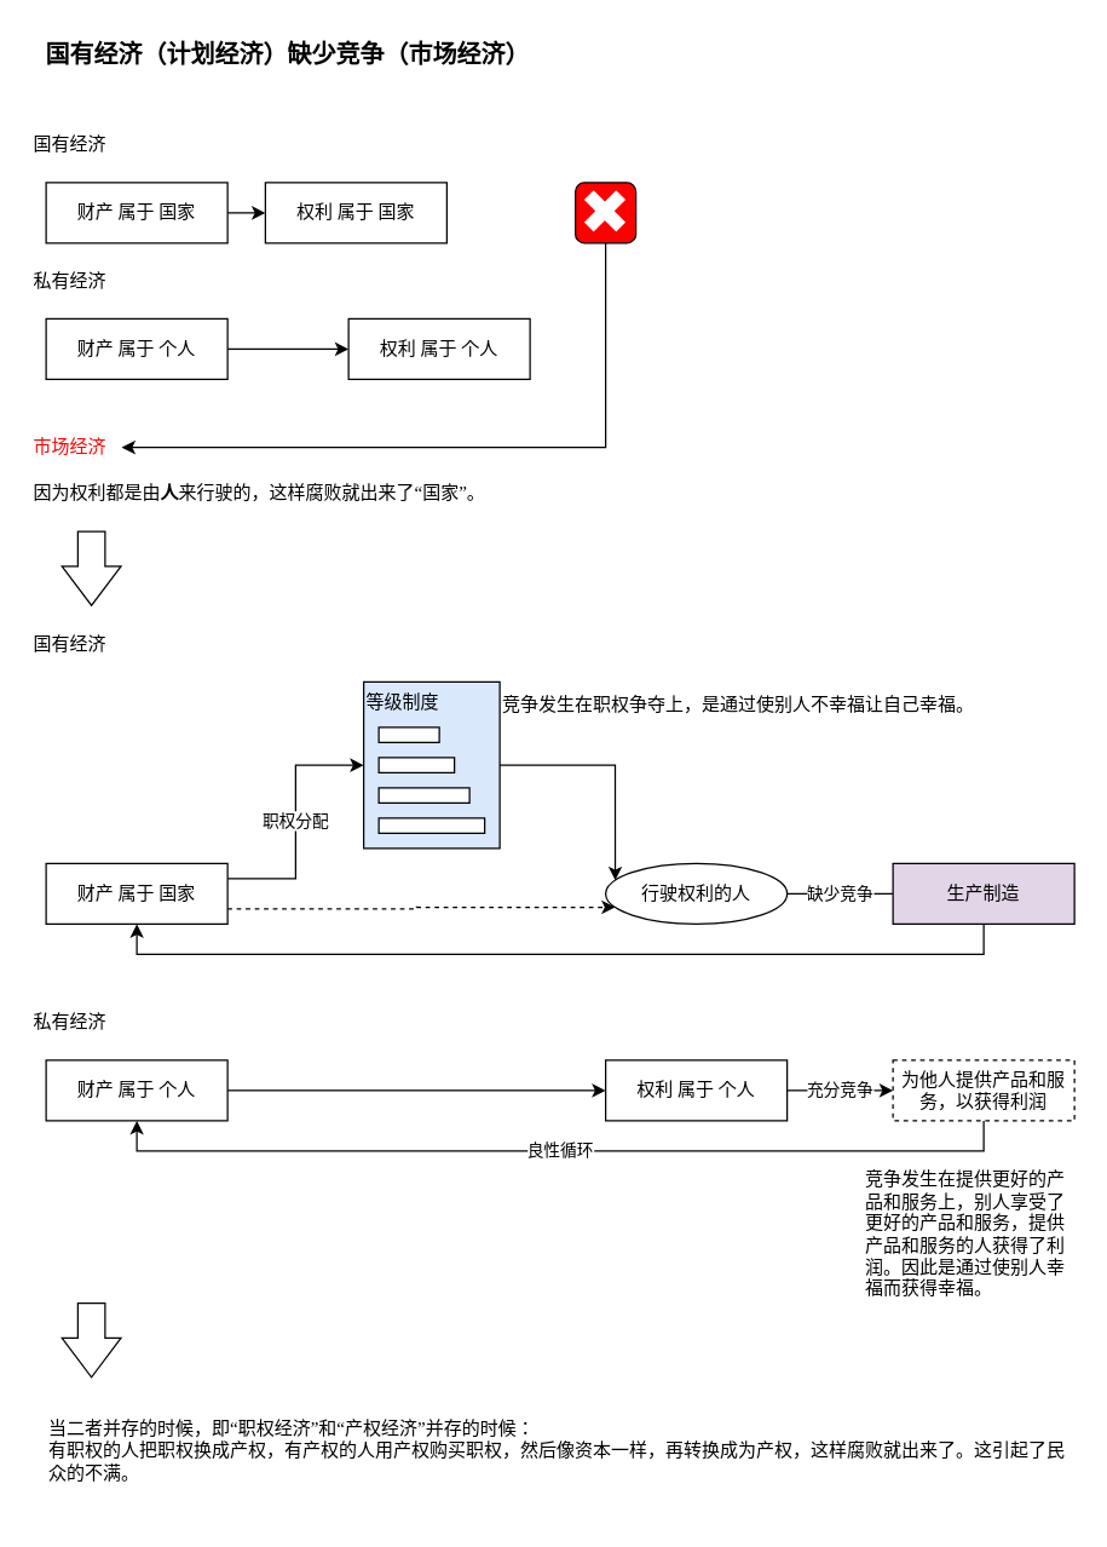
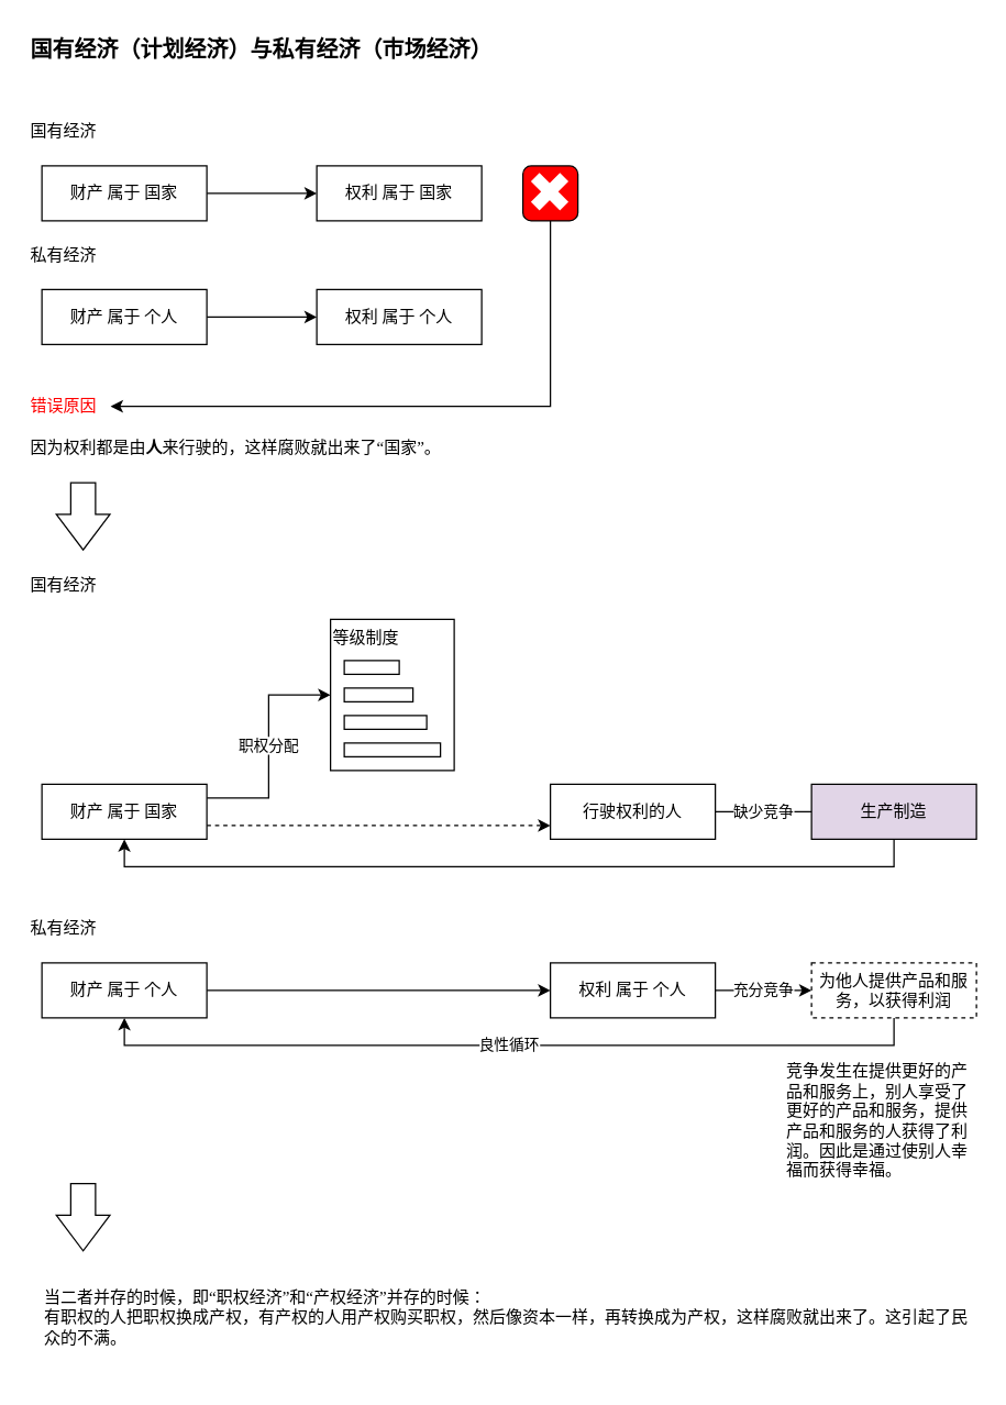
  <mxCell id="0" />
  <mxCell id="1" parent="0" />
- <mxCell id="2" style="edgeStyle=orthogonalEdgeStyle;rounded=0;orthogonalLoop=1;jettySize=auto;html=1;exitX=1;exitY=0.5;exitDx=0;exitDy=0;entryX=0;entryY=0.25;entryDx=0;entryDy=0;" edge="1" parent="1" source="3" target="31"><mxGeometry relative="1" as="geometry" /></mxCell>
- <mxCell id="3" value="等级制度" style="rounded=0;whiteSpace=wrap;html=1;fontFamily=思源宋体;align=left;verticalAlign=top;fillColor=#dae8fc;" vertex="1" parent="1"><mxGeometry x="240" y="450" width="90" height="110" as="geometry" /></mxCell>
- <mxCell id="4" value="&lt;font style=&quot;font-size: 16px;&quot; face=&quot;思源宋体&quot;&gt;&lt;b&gt;国有经济（计划经济）缺少竞争（市场经济）&lt;/b&gt;&lt;/font&gt;" style="text;html=1;strokeColor=none;fillColor=none;align=center;verticalAlign=middle;whiteSpace=wrap;rounded=0;" vertex="1" parent="1"><mxGeometry x="20" y="20" width="340" height="30" as="geometry" /></mxCell>
+ <mxCell id="3" value="等级制度" style="rounded=0;whiteSpace=wrap;html=1;fontFamily=思源宋体;align=left;verticalAlign=top;" vertex="1" parent="1"><mxGeometry x="240" y="450" width="90" height="110" as="geometry" /></mxCell>
+ <mxCell id="4" value="&lt;font style=&quot;font-size: 16px;&quot; face=&quot;思源宋体&quot;&gt;&lt;b&gt;国有经济（计划经济）与私有经济（市场经济）&lt;/b&gt;&lt;/font&gt;" style="text;html=1;strokeColor=none;fillColor=none;align=center;verticalAlign=middle;whiteSpace=wrap;rounded=0;" vertex="1" parent="1"><mxGeometry x="20" y="20" width="340" height="30" as="geometry" /></mxCell>
  <mxCell id="5" value="国有经济" style="text;html=1;strokeColor=none;fillColor=none;align=left;verticalAlign=middle;whiteSpace=wrap;rounded=0;fontFamily=思源宋体;" vertex="1" parent="1"><mxGeometry x="20" y="80" width="170" height="30" as="geometry" /></mxCell>
  <mxCell id="6" value="私有经济" style="text;html=1;strokeColor=none;fillColor=none;align=left;verticalAlign=middle;whiteSpace=wrap;rounded=0;fontFamily=思源宋体;" vertex="1" parent="1"><mxGeometry x="20" y="170" width="170" height="30" as="geometry" /></mxCell>
  <mxCell id="7" value="" style="edgeStyle=orthogonalEdgeStyle;rounded=0;orthogonalLoop=1;jettySize=auto;html=1;" edge="1" parent="1" source="8" target="9"><mxGeometry relative="1" as="geometry" /></mxCell>
  <mxCell id="8" value="财产 属于 个人" style="rounded=0;whiteSpace=wrap;html=1;fontFamily=思源宋体;" vertex="1" parent="1"><mxGeometry x="30" y="210" width="120" height="40" as="geometry" /></mxCell>
  <mxCell id="9" value="权利 属于 个人" style="rounded=0;whiteSpace=wrap;html=1;fontFamily=思源宋体;" vertex="1" parent="1"><mxGeometry x="230" y="210" width="120" height="40" as="geometry" /></mxCell>
  <mxCell id="10" value="" style="edgeStyle=orthogonalEdgeStyle;rounded=0;orthogonalLoop=1;jettySize=auto;html=1;" edge="1" parent="1" source="11" target="12"><mxGeometry relative="1" as="geometry" /></mxCell>
  <mxCell id="11" value="财产 属于 国家" style="rounded=0;whiteSpace=wrap;html=1;fontFamily=思源宋体;" vertex="1" parent="1"><mxGeometry x="30" y="120" width="120" height="40" as="geometry" /></mxCell>
- <mxCell id="12" value="权利 属于 国家" style="rounded=0;whiteSpace=wrap;html=1;fontFamily=思源宋体;" vertex="1" parent="1"><mxGeometry x="175" y="120" width="120" height="40" as="geometry" /></mxCell>
+ <mxCell id="12" value="权利 属于 国家" style="rounded=0;whiteSpace=wrap;html=1;fontFamily=思源宋体;" vertex="1" parent="1"><mxGeometry x="230" y="120" width="120" height="40" as="geometry" /></mxCell>
  <mxCell id="13" style="edgeStyle=orthogonalEdgeStyle;rounded=0;orthogonalLoop=1;jettySize=auto;html=1;exitX=0.5;exitY=1;exitDx=0;exitDy=0;entryX=1;entryY=0.5;entryDx=0;entryDy=0;" edge="1" parent="1" source="14" target="15"><mxGeometry relative="1" as="geometry" /></mxCell>
  <mxCell id="14" value="✖" style="rounded=1;whiteSpace=wrap;html=1;fontSize=41;fontColor=#ffffff;labelBackgroundColor=none;fillColor=#ff0000;" vertex="1" parent="1"><mxGeometry x="380" y="120" width="40" height="40" as="geometry" /></mxCell>
- <mxCell id="15" value="&lt;font style=&quot;font-weight: normal;&quot; face=&quot;思源宋体 Heavy&quot;&gt;市场经济&lt;/font&gt;" style="text;html=1;strokeColor=none;fillColor=none;align=left;verticalAlign=middle;whiteSpace=wrap;rounded=0;fontFamily=思源宋体 Heavy;fontStyle=1;fontColor=#ff0000;" vertex="1" parent="1"><mxGeometry x="20" y="280" width="60" height="30" as="geometry" /></mxCell>
+ <mxCell id="15" value="&lt;font style=&quot;font-weight: normal;&quot; face=&quot;思源宋体 Heavy&quot;&gt;错误原因&lt;/font&gt;" style="text;html=1;strokeColor=none;fillColor=none;align=left;verticalAlign=middle;whiteSpace=wrap;rounded=0;fontFamily=思源宋体 Heavy;fontStyle=1;fontColor=#ff0000;" vertex="1" parent="1"><mxGeometry x="20" y="280" width="60" height="30" as="geometry" /></mxCell>
  <mxCell id="16" value="因为权利都是由&lt;b&gt;&lt;font face=&quot;思源宋体 Heavy&quot;&gt;人&lt;/font&gt;&lt;/b&gt;来行驶的，这样腐败就出来了“国家”。" style="text;html=1;strokeColor=none;fillColor=none;align=left;verticalAlign=middle;whiteSpace=wrap;rounded=0;fontFamily=思源宋体;" vertex="1" parent="1"><mxGeometry x="20" y="310" width="380" height="30" as="geometry" /></mxCell>
  <mxCell id="17" value="国有经济" style="text;html=1;strokeColor=none;fillColor=none;align=left;verticalAlign=middle;whiteSpace=wrap;rounded=0;fontFamily=思源宋体;" vertex="1" parent="1"><mxGeometry x="20" y="410" width="170" height="30" as="geometry" /></mxCell>
  <mxCell id="18" value="私有经济" style="text;html=1;strokeColor=none;fillColor=none;align=left;verticalAlign=middle;whiteSpace=wrap;rounded=0;fontFamily=思源宋体;" vertex="1" parent="1"><mxGeometry x="20" y="660" width="170" height="30" as="geometry" /></mxCell>
  <mxCell id="19" value="" style="edgeStyle=orthogonalEdgeStyle;rounded=0;orthogonalLoop=1;jettySize=auto;html=1;" edge="1" parent="1" source="20" target="22"><mxGeometry relative="1" as="geometry" /></mxCell>
  <mxCell id="20" value="财产 属于 个人" style="rounded=0;whiteSpace=wrap;html=1;fontFamily=思源宋体;" vertex="1" parent="1"><mxGeometry x="30" y="700" width="120" height="40" as="geometry" /></mxCell>
  <mxCell id="21" value="充分竞争" style="edgeStyle=orthogonalEdgeStyle;rounded=0;orthogonalLoop=1;jettySize=auto;html=1;exitX=1;exitY=0.5;exitDx=0;exitDy=0;" edge="1" parent="1" source="22" target="34"><mxGeometry relative="1" as="geometry" /></mxCell>
  <mxCell id="22" value="权利 属于 个人" style="rounded=0;whiteSpace=wrap;html=1;fontFamily=思源宋体;" vertex="1" parent="1"><mxGeometry x="400" y="700" width="120" height="40" as="geometry" /></mxCell>
  <mxCell id="23" value="职权分配" style="edgeStyle=orthogonalEdgeStyle;rounded=0;orthogonalLoop=1;jettySize=auto;html=1;entryX=0;entryY=0.5;entryDx=0;entryDy=0;exitX=1;exitY=0.25;exitDx=0;exitDy=0;fontFamily=思源宋体;" edge="1" parent="1" source="25" target="3"><mxGeometry relative="1" as="geometry"><mxPoint x="200" y="450" as="targetPoint" /></mxGeometry></mxCell>
  <mxCell id="24" style="edgeStyle=orthogonalEdgeStyle;rounded=0;orthogonalLoop=1;jettySize=auto;html=1;exitX=1;exitY=0.75;exitDx=0;exitDy=0;entryX=0;entryY=0.75;entryDx=0;entryDy=0;dashed=1;" edge="1" parent="1" source="25" target="31"><mxGeometry relative="1" as="geometry" /></mxCell>
  <mxCell id="25" value="财产 属于 国家" style="rounded=0;whiteSpace=wrap;html=1;fontFamily=思源宋体;" vertex="1" parent="1"><mxGeometry x="30" y="570" width="120" height="40" as="geometry" /></mxCell>
  <mxCell id="26" value="" style="rounded=0;whiteSpace=wrap;html=1;fontFamily=思源宋体;container=0;" vertex="1" parent="1"><mxGeometry x="250" y="480" width="40" height="10" as="geometry" /></mxCell>
  <mxCell id="27" value="" style="rounded=0;whiteSpace=wrap;html=1;fontFamily=思源宋体;container=0;" vertex="1" parent="1"><mxGeometry x="250" y="500" width="50" height="10" as="geometry" /></mxCell>
  <mxCell id="28" value="" style="rounded=0;whiteSpace=wrap;html=1;fontFamily=思源宋体;container=0;" vertex="1" parent="1"><mxGeometry x="250" y="520" width="60" height="10" as="geometry" /></mxCell>
  <mxCell id="29" value="" style="rounded=0;whiteSpace=wrap;html=1;fontFamily=思源宋体;container=0;" vertex="1" parent="1"><mxGeometry x="250" y="540" width="70" height="10" as="geometry" /></mxCell>
  <mxCell id="30" value="缺少竞争" style="edgeStyle=orthogonalEdgeStyle;rounded=0;orthogonalLoop=1;jettySize=auto;html=1;exitX=1;exitY=0.5;exitDx=0;exitDy=0;entryX=0;entryY=0.5;entryDx=0;entryDy=0;endArrow=none;" edge="1" parent="1" source="31" target="33"><mxGeometry relative="1" as="geometry" /></mxCell>
- <mxCell id="31" value="行驶权利的人" style="ellipse;whiteSpace=wrap;html=1;fontFamily=思源宋体;" vertex="1" parent="1"><mxGeometry x="400" y="570" width="120" height="40" as="geometry" /></mxCell>
+ <mxCell id="31" value="行驶权利的人" style="rounded=0;whiteSpace=wrap;html=1;fontFamily=思源宋体;" vertex="1" parent="1"><mxGeometry x="400" y="570" width="120" height="40" as="geometry" /></mxCell>
  <mxCell id="32" style="edgeStyle=orthogonalEdgeStyle;rounded=0;orthogonalLoop=1;jettySize=auto;html=1;exitX=0.5;exitY=1;exitDx=0;exitDy=0;entryX=0.5;entryY=1;entryDx=0;entryDy=0;" edge="1" parent="1" source="33" target="25"><mxGeometry relative="1" as="geometry" /></mxCell>
  <mxCell id="33" value="生产制造" style="rounded=0;whiteSpace=wrap;html=1;fontFamily=思源宋体;fillColor=#e1d5e7;" vertex="1" parent="1"><mxGeometry x="590" y="570" width="120" height="40" as="geometry" /></mxCell>
  <mxCell id="34" value="为他人提供产品和服务，以获得利润" style="rounded=0;whiteSpace=wrap;html=1;fontFamily=思源宋体;dashed=1;" vertex="1" parent="1"><mxGeometry x="590" y="700" width="120" height="40" as="geometry" /></mxCell>
  <mxCell id="35" value="良性循环" style="edgeStyle=orthogonalEdgeStyle;rounded=0;orthogonalLoop=1;jettySize=auto;html=1;exitX=0.5;exitY=1;exitDx=0;exitDy=0;entryX=0.5;entryY=1;entryDx=0;entryDy=0;fontFamily=思源宋体;" edge="1" parent="1" source="34" target="20"><mxGeometry relative="1" as="geometry" /></mxCell>
- <mxCell id="36" value="竞争发生在职权争夺上，是通过使别人不幸福让自己幸福。" style="text;html=1;strokeColor=none;fillColor=none;align=left;verticalAlign=middle;whiteSpace=wrap;rounded=0;fontFamily=思源宋体;" vertex="1" parent="1"><mxGeometry x="330" y="450" width="380" height="30" as="geometry" /></mxCell>
  <mxCell id="37" value="竞争发生在提供更好的产品和服务上，别人享受了更好的产品和服务，提供产品和服务的人获得了利润。因此是通过使别人幸福而获得幸福。" style="text;html=1;strokeColor=none;fillColor=none;align=left;verticalAlign=middle;whiteSpace=wrap;rounded=0;fontFamily=思源宋体;" vertex="1" parent="1"><mxGeometry x="570" y="770" width="140" height="90" as="geometry" /></mxCell>
  <mxCell id="38" value="" style="shape=flexArrow;endArrow=classic;html=1;rounded=0;width=18;endSize=8.33;" edge="1" parent="1"><mxGeometry width="50" height="50" relative="1" as="geometry"><mxPoint x="60" y="350" as="sourcePoint" /><mxPoint x="60" y="400" as="targetPoint" /></mxGeometry></mxCell>
  <mxCell id="39" value="" style="shape=flexArrow;endArrow=classic;html=1;rounded=0;width=18;endSize=8.33;" edge="1" parent="1"><mxGeometry width="50" height="50" relative="1" as="geometry"><mxPoint x="60" y="860" as="sourcePoint" /><mxPoint x="60" y="910" as="targetPoint" /></mxGeometry></mxCell>
  <mxCell id="40" value="&lt;font face=&quot;思源宋体 Heavy&quot;&gt;当二者并存的时候，即“职权经济”和“产权经济”并存的时候：&lt;/font&gt;&lt;br&gt;有职权的人把职权换成产权，有产权的人用产权购买职权，然后像资本一样，再转换成为产权，这样腐败就出来了。这引起了民众的不满。" style="text;html=1;strokeColor=none;fillColor=none;align=left;verticalAlign=top;whiteSpace=wrap;rounded=0;fontFamily=思源宋体;" vertex="1" parent="1"><mxGeometry x="30" y="930" width="680" height="70" as="geometry" /></mxCell>
